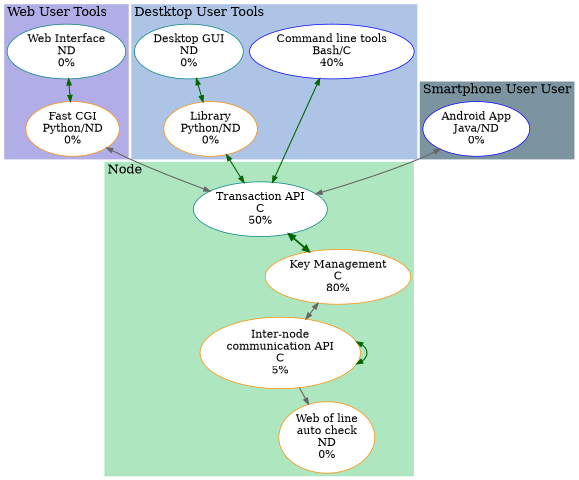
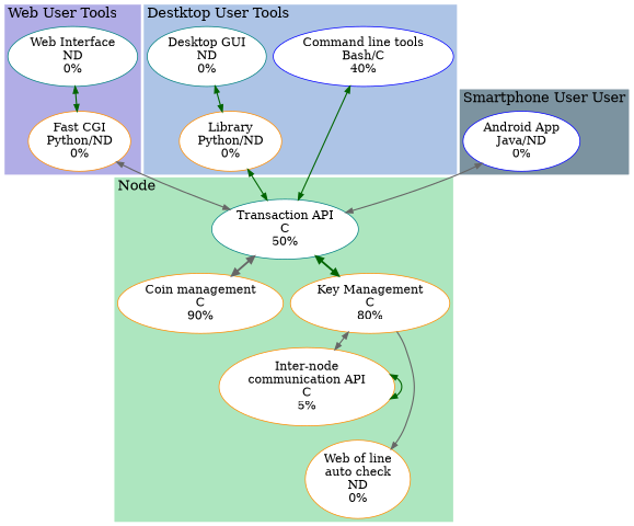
  digraph {
    ordering=out
    node [color=darkorange fillcolor=white fontsize=30 penwidth=2 shape=ellipse style=filled]
    edge [arrowsize=1.7 color=darkgreen dir=both fontcolor="#405764" fontsize=25 penwidth=3]
    n1 [color=teal label="Transaction API\nC\n50%"]
+   n2 [label="Coin management\nC\n90%"]
    n3 [label="Key Management\nC\n80%"]
    n4 [label="Inter-node\ncommunication API\nC\n5%"]
    n5 [label="Web of line\nauto check\nND\n0%"]
    n6 [color=teal label="Web Interface\nND\n0%"]
    n7 [label="Fast CGI\nPython/ND\n0%"]
    n8 [color=blue label="Command line tools\nBash/C\n40%"]
    n9 [label="Library\nPython/ND\n0%"]
    n10 [color=teal label="Desktop GUI\nND\n0%"]
    n11 [color=blue label="Android App\nJava/ND\n0%"]
    subgraph cluster_1 {
      color="#ade6bf"
      fontsize=35
      label="Node"
      labeljust=l
      style=filled
      n1
+     n2
      n3
      n4
      n5
    }
    subgraph cluster_2 {
      color="#b1ade6"
      fontsize=35
      label="Web User Tools"
      labeljust=l
      style=filled
      n6
      n7
    }
    subgraph cluster_3 {
      color="#adc4e6"
      fontsize=35
      label="Destktop User Tools"
      labeljust=l
      style=filled
      n8
      n9
      n10
    }
    subgraph cluster_4 {
      color="#7c93a0"
      fontsize=35
      label="Smartphone User User"
      labeljust=l
      style=filled
      n11
    }
+   n1 -> n2 [color=gray40 penwidth=5]
    n1 -> n3 [penwidth=5]
    n3 -> n4 [color=gray40]
-   n4 -> n5 [color=gray40 dir=forward]
+   n3 -> n5 [color=gray40 dir=forward]
    n4 -> n4
    n6 -> n7
    n7 -> n1 [color=gray40]
    n8 -> n1
    n9 -> n1
    n10 -> n9
    n11 -> n1 [color=gray40]
  }
